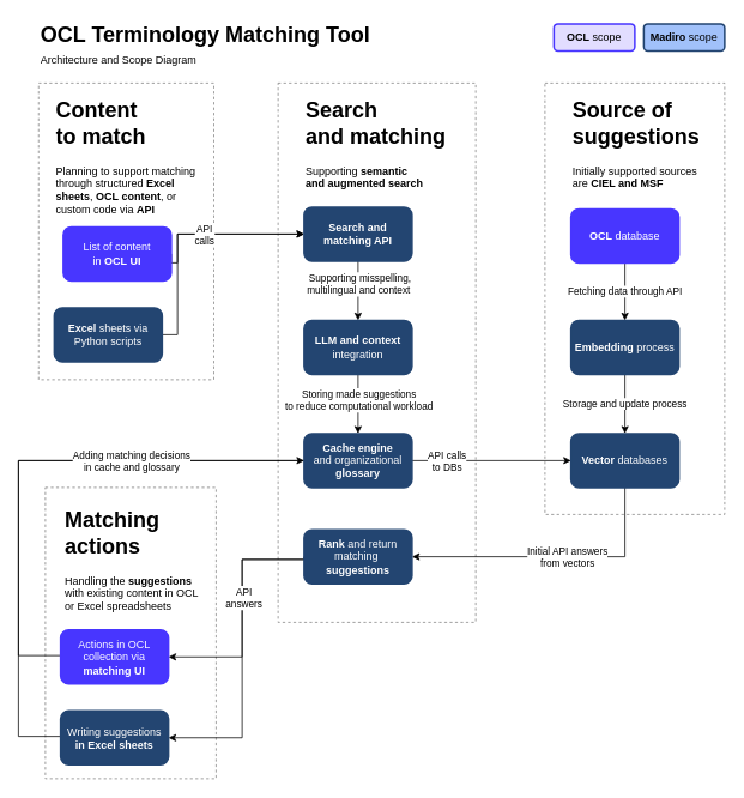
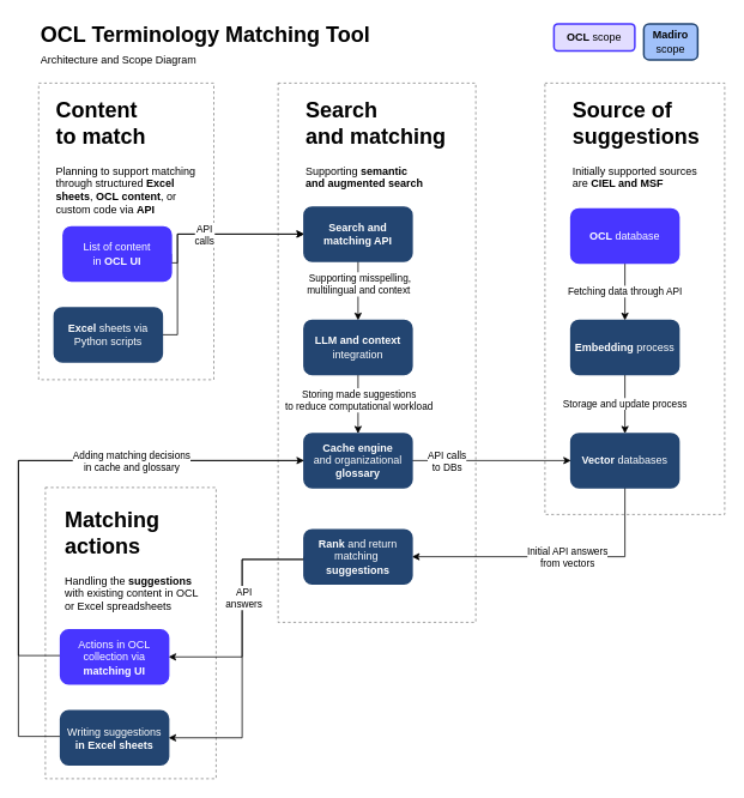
  <mxCell id="0" />
  <mxCell id="1" parent="0" />
  <mxCell id="2" value="" style="rounded=0;whiteSpace=wrap;html=1;fillColor=default;strokeColor=#808080;dashed=1;" vertex="1" parent="1"><mxGeometry x="50" y="542" width="190" height="324" as="geometry" /></mxCell>
  <mxCell id="3" value="" style="rounded=0;whiteSpace=wrap;html=1;fillColor=default;strokeColor=#808080;dashed=1;" vertex="1" parent="1"><mxGeometry x="606" y="92" width="200" height="480" as="geometry" /></mxCell>
  <mxCell id="4" value="" style="rounded=0;whiteSpace=wrap;html=1;fillColor=default;strokeColor=#808080;dashed=1;" vertex="1" parent="1"><mxGeometry x="309" y="92" width="220" height="600" as="geometry" /></mxCell>
  <mxCell id="5" value="" style="rounded=0;whiteSpace=wrap;html=1;fillColor=default;strokeColor=#808080;dashed=1;" vertex="1" parent="1"><mxGeometry x="42.5" y="92" width="195" height="330" as="geometry" /></mxCell>
  <mxCell id="6" value="&lt;h1 style=&quot;margin-top: 0px;&quot;&gt;Search &lt;br&gt;and matching&lt;/h1&gt;&lt;p&gt;Supporting &lt;b&gt;semantic&lt;br&gt;and augmented search&lt;/b&gt;&lt;/p&gt;" style="text;html=1;whiteSpace=wrap;overflow=hidden;rounded=0;strokeColor=none;dashed=1;" vertex="1" parent="1"><mxGeometry x="338" y="102" width="200" height="130" as="geometry" /></mxCell>
  <mxCell id="7" value="&lt;h1 style=&quot;margin-top: 0px;&quot;&gt;Content &lt;br&gt;to match&lt;/h1&gt;&lt;p&gt;Planning to support matching through&amp;nbsp;structured &lt;b&gt;Excel sheets&lt;/b&gt;, &lt;b&gt;OCL&lt;/b&gt; &lt;b&gt;content&lt;/b&gt;,&amp;nbsp;or custom code via &lt;b&gt;API&lt;/b&gt;&lt;/p&gt;" style="text;html=1;whiteSpace=wrap;overflow=hidden;rounded=0;strokeColor=none;dashed=1;" vertex="1" parent="1"><mxGeometry x="60" y="102" width="170" height="140" as="geometry" /></mxCell>
  <mxCell id="8" style="edgeStyle=orthogonalEdgeStyle;rounded=0;orthogonalLoop=1;jettySize=auto;html=1;exitX=1;exitY=0.5;exitDx=0;exitDy=0;entryX=0;entryY=0.5;entryDx=0;entryDy=0;" edge="1" parent="1" source="9" target="25"><mxGeometry relative="1" as="geometry"><Array as="points"><mxPoint x="197" y="292" /><mxPoint x="197" y="260" /></Array></mxGeometry></mxCell>
  <mxCell id="9" value="List of content &lt;br&gt;in &lt;b&gt;OCL UI&lt;/b&gt;" style="rounded=1;whiteSpace=wrap;html=1;strokeColor=#4836FF;strokeWidth=2;fillColor=#4836FF;fontColor=#FFFFFF;" vertex="1" parent="1"><mxGeometry x="70" y="252" width="120" height="60" as="geometry" /></mxCell>
  <mxCell id="10" value="&lt;h1 style=&quot;margin-top: 0px;&quot;&gt;Source&amp;nbsp;of suggestions&lt;/h1&gt;&lt;p&gt;Initially supported sources are&amp;nbsp;&lt;b&gt;CIEL and MSF&lt;/b&gt;&lt;/p&gt;" style="text;html=1;whiteSpace=wrap;overflow=hidden;rounded=0;strokeColor=none;dashed=1;" vertex="1" parent="1"><mxGeometry x="635" y="102" width="151" height="140" as="geometry" /></mxCell>
  <mxCell id="11" style="edgeStyle=orthogonalEdgeStyle;rounded=0;orthogonalLoop=1;jettySize=auto;html=1;exitX=1;exitY=0.5;exitDx=0;exitDy=0;entryX=0;entryY=0.5;entryDx=0;entryDy=0;" edge="1" parent="1" source="13" target="25"><mxGeometry relative="1" as="geometry"><Array as="points"><mxPoint x="197" y="372" /><mxPoint x="197" y="260" /></Array></mxGeometry></mxCell>
  <mxCell id="12" value="API &lt;br&gt;calls" style="edgeLabel;html=1;align=center;verticalAlign=middle;resizable=0;points=[];" vertex="1" connectable="0" parent="11"><mxGeometry x="0.554" y="-2" relative="1" as="geometry"><mxPoint x="-52" y="-2" as="offset" /></mxGeometry></mxCell>
  <mxCell id="13" value="&lt;b&gt;Excel&lt;/b&gt; sheets via Python scripts" style="rounded=1;whiteSpace=wrap;html=1;strokeColor=#234571;strokeWidth=2;fillColor=#234571;fontColor=#FFFFFF;" vertex="1" parent="1"><mxGeometry x="60" y="342" width="120" height="60" as="geometry" /></mxCell>
  <mxCell id="14" style="edgeStyle=orthogonalEdgeStyle;rounded=0;orthogonalLoop=1;jettySize=auto;html=1;exitX=0.5;exitY=1;exitDx=0;exitDy=0;entryX=1;entryY=0.5;entryDx=0;entryDy=0;" edge="1" parent="1" source="16" target="29"><mxGeometry relative="1" as="geometry" /></mxCell>
  <mxCell id="15" value="Initial API answers &lt;br&gt;from vectors" style="edgeLabel;html=1;align=center;verticalAlign=middle;resizable=0;points=[];" vertex="1" connectable="0" parent="14"><mxGeometry x="0.123" y="-1" relative="1" as="geometry"><mxPoint x="34" y="1" as="offset" /></mxGeometry></mxCell>
  <mxCell id="16" value="&lt;b&gt;Vector &lt;/b&gt;databases" style="rounded=1;whiteSpace=wrap;html=1;strokeColor=#234571;strokeWidth=2;fillColor=#234571;fontColor=#FFFFFF;" vertex="1" parent="1"><mxGeometry x="635" y="482" width="120" height="60" as="geometry" /></mxCell>
  <mxCell id="17" style="edgeStyle=orthogonalEdgeStyle;rounded=0;orthogonalLoop=1;jettySize=auto;html=1;exitX=0.5;exitY=1;exitDx=0;exitDy=0;entryX=0.5;entryY=0;entryDx=0;entryDy=0;" edge="1" parent="1" source="19" target="22"><mxGeometry relative="1" as="geometry" /></mxCell>
  <mxCell id="18" value="Fetching data through API" style="edgeLabel;html=1;align=center;verticalAlign=middle;resizable=0;points=[];" vertex="1" connectable="0" parent="17"><mxGeometry x="0.1" y="-1" relative="1" as="geometry"><mxPoint y="-4" as="offset" /></mxGeometry></mxCell>
  <mxCell id="19" value="&lt;b&gt;OCL &lt;/b&gt;database" style="rounded=1;whiteSpace=wrap;html=1;strokeColor=#4836FF;strokeWidth=2;fillColor=#4836FF;fontColor=#FFFFFF;" vertex="1" parent="1"><mxGeometry x="635" y="232" width="120" height="60" as="geometry" /></mxCell>
  <mxCell id="20" style="edgeStyle=orthogonalEdgeStyle;rounded=0;orthogonalLoop=1;jettySize=auto;html=1;exitX=0.5;exitY=1;exitDx=0;exitDy=0;entryX=0.5;entryY=0;entryDx=0;entryDy=0;" edge="1" parent="1" source="22" target="16"><mxGeometry relative="1" as="geometry" /></mxCell>
  <mxCell id="21" value="Storage and update process" style="edgeLabel;html=1;align=center;verticalAlign=middle;resizable=0;points=[];" vertex="1" connectable="0" parent="20"><mxGeometry x="-0.04" y="-1" relative="1" as="geometry"><mxPoint as="offset" /></mxGeometry></mxCell>
  <mxCell id="22" value="&lt;b&gt;Embedding &lt;/b&gt;process" style="rounded=1;whiteSpace=wrap;html=1;strokeColor=#234571;strokeWidth=2;fillColor=#234571;fontColor=#FFFFFF;" vertex="1" parent="1"><mxGeometry x="635" y="356" width="120" height="60" as="geometry" /></mxCell>
  <mxCell id="23" style="edgeStyle=orthogonalEdgeStyle;rounded=0;orthogonalLoop=1;jettySize=auto;html=1;exitX=0.5;exitY=1;exitDx=0;exitDy=0;entryX=0.5;entryY=0;entryDx=0;entryDy=0;" edge="1" parent="1" source="25" target="32"><mxGeometry relative="1" as="geometry" /></mxCell>
  <mxCell id="24" value="Supporting misspelling, &lt;br&gt;multilingual and context&amp;nbsp;" style="edgeLabel;html=1;align=center;verticalAlign=middle;resizable=0;points=[];" vertex="1" connectable="0" parent="23"><mxGeometry x="-0.24" y="1" relative="1" as="geometry"><mxPoint as="offset" /></mxGeometry></mxCell>
  <mxCell id="25" value="&lt;b&gt;Search and matching API&lt;/b&gt;" style="rounded=1;whiteSpace=wrap;html=1;strokeColor=#234571;strokeWidth=2;fillColor=#234571;fontColor=#FFFFFF;" vertex="1" parent="1"><mxGeometry x="338" y="230" width="120" height="60" as="geometry" /></mxCell>
  <mxCell id="26" style="edgeStyle=orthogonalEdgeStyle;rounded=0;orthogonalLoop=1;jettySize=auto;html=1;exitX=0;exitY=0.5;exitDx=0;exitDy=0;entryX=1;entryY=0.5;entryDx=0;entryDy=0;" edge="1" parent="1" source="29" target="35"><mxGeometry relative="1" as="geometry"><Array as="points"><mxPoint x="269" y="622" /><mxPoint x="269" y="731" /></Array></mxGeometry></mxCell>
  <mxCell id="27" style="edgeStyle=orthogonalEdgeStyle;rounded=0;orthogonalLoop=1;jettySize=auto;html=1;exitX=0;exitY=0.5;exitDx=0;exitDy=0;entryX=1;entryY=0.5;entryDx=0;entryDy=0;" edge="1" parent="1" source="29" target="39"><mxGeometry relative="1" as="geometry"><Array as="points"><mxPoint x="269" y="622" /><mxPoint x="269" y="821" /></Array></mxGeometry></mxCell>
  <mxCell id="28" value="API &lt;br&gt;answers" style="edgeLabel;html=1;align=center;verticalAlign=middle;resizable=0;points=[];" vertex="1" connectable="0" parent="27"><mxGeometry x="-0.739" relative="1" as="geometry"><mxPoint x="-25" y="42" as="offset" /></mxGeometry></mxCell>
  <mxCell id="29" value="&lt;b&gt;Rank &lt;/b&gt;and return matching&amp;nbsp;&lt;b&gt; suggestions&lt;/b&gt;" style="rounded=1;whiteSpace=wrap;html=1;strokeColor=#234571;strokeWidth=2;fillColor=#234571;fontColor=#FFFFFF;" vertex="1" parent="1"><mxGeometry x="338" y="589" width="120" height="60" as="geometry" /></mxCell>
  <mxCell id="30" style="edgeStyle=orthogonalEdgeStyle;rounded=0;orthogonalLoop=1;jettySize=auto;html=1;exitX=0.5;exitY=1;exitDx=0;exitDy=0;entryX=0.5;entryY=0;entryDx=0;entryDy=0;" edge="1" parent="1" source="32" target="42"><mxGeometry relative="1" as="geometry" /></mxCell>
  <mxCell id="31" value="Storing made suggestions &lt;br&gt;to reduce computational workload" style="edgeLabel;html=1;align=center;verticalAlign=middle;resizable=0;points=[];" vertex="1" connectable="0" parent="30"><mxGeometry x="-0.28" relative="1" as="geometry"><mxPoint y="4" as="offset" /></mxGeometry></mxCell>
  <mxCell id="32" value="&lt;b&gt;LLM and context &lt;/b&gt;integration" style="rounded=1;whiteSpace=wrap;html=1;strokeColor=#234571;strokeWidth=2;fillColor=#234571;fontColor=#FFFFFF;" vertex="1" parent="1"><mxGeometry x="338" y="356" width="120" height="60" as="geometry" /></mxCell>
  <mxCell id="33" style="edgeStyle=orthogonalEdgeStyle;rounded=0;orthogonalLoop=1;jettySize=auto;html=1;exitX=0.5;exitY=1;exitDx=0;exitDy=0;" edge="1" parent="1"><mxGeometry relative="1" as="geometry"><mxPoint x="704" y="560" as="sourcePoint" /><mxPoint x="704" y="560" as="targetPoint" /></mxGeometry></mxCell>
  <mxCell id="34" style="edgeStyle=orthogonalEdgeStyle;rounded=0;orthogonalLoop=1;jettySize=auto;html=1;exitX=0;exitY=0.5;exitDx=0;exitDy=0;entryX=0;entryY=0.5;entryDx=0;entryDy=0;endArrow=none;" edge="1" parent="1" source="35" target="42"><mxGeometry relative="1" as="geometry"><Array as="points"><mxPoint x="20" y="729" /><mxPoint x="20" y="512" /></Array></mxGeometry></mxCell>
  <mxCell id="35" value="Actions in OCL collection via &lt;b&gt;matching UI&lt;/b&gt;" style="rounded=1;whiteSpace=wrap;html=1;strokeColor=#4836FF;strokeWidth=2;fillColor=#4836FF;fontColor=#FFFFFF;" vertex="1" parent="1"><mxGeometry x="67" y="700.5" width="120" height="60" as="geometry" /></mxCell>
  <mxCell id="36" value="&lt;h1 style=&quot;margin-top: 0px;&quot;&gt;Matching &lt;br&gt;actions&lt;/h1&gt;&lt;p&gt;Handling the &lt;b&gt;suggestions&lt;/b&gt; with existing content in OCL or Excel spreadsheets&lt;/p&gt;" style="text;html=1;whiteSpace=wrap;overflow=hidden;rounded=0;strokeColor=none;dashed=1;" vertex="1" parent="1"><mxGeometry x="70" y="557.5" width="160" height="130" as="geometry" /></mxCell>
  <mxCell id="37" style="edgeStyle=orthogonalEdgeStyle;rounded=0;orthogonalLoop=1;jettySize=auto;html=1;exitX=0;exitY=0.5;exitDx=0;exitDy=0;entryX=0;entryY=0.5;entryDx=0;entryDy=0;" edge="1" parent="1" source="39" target="42"><mxGeometry relative="1" as="geometry"><mxPoint x="0" y="522" as="targetPoint" /><Array as="points"><mxPoint x="20" y="819" /><mxPoint x="20" y="512" /></Array></mxGeometry></mxCell>
  <mxCell id="38" value="Adding matching decisions&lt;br&gt;in&amp;nbsp;cache and glossary" style="edgeLabel;html=1;align=center;verticalAlign=middle;resizable=0;points=[];" vertex="1" connectable="0" parent="37"><mxGeometry x="0.696" relative="1" as="geometry"><mxPoint x="-90" as="offset" /></mxGeometry></mxCell>
  <mxCell id="39" value="Writing suggestions&lt;b&gt; in Excel sheets&lt;/b&gt;" style="rounded=1;whiteSpace=wrap;html=1;strokeColor=#234571;strokeWidth=2;fillColor=#234571;fontColor=#FFFFFF;" vertex="1" parent="1"><mxGeometry x="67" y="790.5" width="120" height="60" as="geometry" /></mxCell>
  <mxCell id="40" style="edgeStyle=orthogonalEdgeStyle;rounded=0;orthogonalLoop=1;jettySize=auto;html=1;exitX=1;exitY=0.5;exitDx=0;exitDy=0;entryX=0;entryY=0.5;entryDx=0;entryDy=0;" edge="1" parent="1" source="42" target="16"><mxGeometry relative="1" as="geometry" /></mxCell>
  <mxCell id="41" value="API calls &lt;br&gt;to DBs" style="edgeLabel;html=1;align=center;verticalAlign=middle;resizable=0;points=[];" vertex="1" connectable="0" parent="40"><mxGeometry x="-0.106" y="1" relative="1" as="geometry"><mxPoint x="-41" y="1" as="offset" /></mxGeometry></mxCell>
  <mxCell id="42" value="&lt;b&gt;Cache&amp;nbsp;engine &lt;/b&gt;&lt;br&gt;and&lt;b&gt; &lt;/b&gt;organizational&lt;b&gt; glossary&lt;/b&gt;" style="rounded=1;whiteSpace=wrap;html=1;strokeColor=#234571;strokeWidth=2;fillColor=#234571;fontColor=#FFFFFF;" vertex="1" parent="1"><mxGeometry x="338" y="482" width="120" height="60" as="geometry" /></mxCell>
- <mxCell id="43" value="&lt;b&gt;Madiro&lt;/b&gt; scope" style="rounded=1;whiteSpace=wrap;html=1;strokeColor=#234571;strokeWidth=2;fillColor=#A1C1FA;" vertex="1" parent="1"><mxGeometry x="716" y="26" width="90" height="30" as="geometry" /></mxCell>
+ <mxCell id="43" value="&lt;b&gt;Madiro&lt;/b&gt; scope" style="rounded=1;whiteSpace=wrap;html=1;strokeColor=#234571;strokeWidth=2;fillColor=#A1C1FA;" vertex="1" parent="1"><mxGeometry x="716" y="26" width="60" height="40" as="geometry" /></mxCell>
  <mxCell id="44" value="&lt;b&gt;OCL&lt;/b&gt; scope" style="rounded=1;whiteSpace=wrap;html=1;strokeColor=#4836FF;strokeWidth=2;fillColor=#E2DDFF;" vertex="1" parent="1"><mxGeometry x="616" y="26" width="90" height="30" as="geometry" /></mxCell>
  <mxCell id="45" value="&lt;h1 style=&quot;margin-top: 0px; line-height: 100%;&quot;&gt;OCL Terminology Matching Tool&lt;br&gt;&lt;span style=&quot;font-size: 12px; font-weight: normal; background-color: transparent; color: light-dark(rgb(0, 0, 0), rgb(255, 255, 255));&quot;&gt;Architecture and Scope Diagram&lt;/span&gt;&lt;/h1&gt;" style="text;html=1;whiteSpace=wrap;overflow=hidden;rounded=0;strokeColor=none;dashed=1;" vertex="1" parent="1"><mxGeometry x="43" y="20" width="535.5" height="61" as="geometry" /></mxCell>
